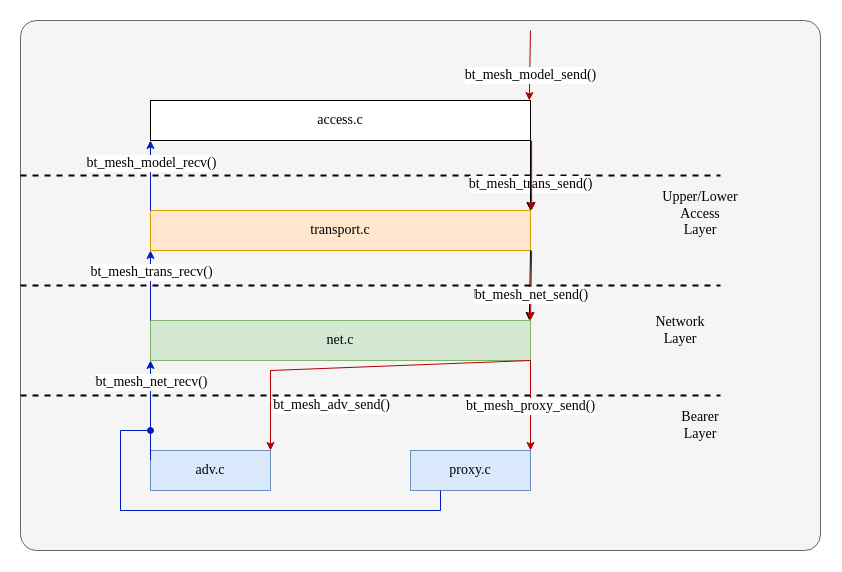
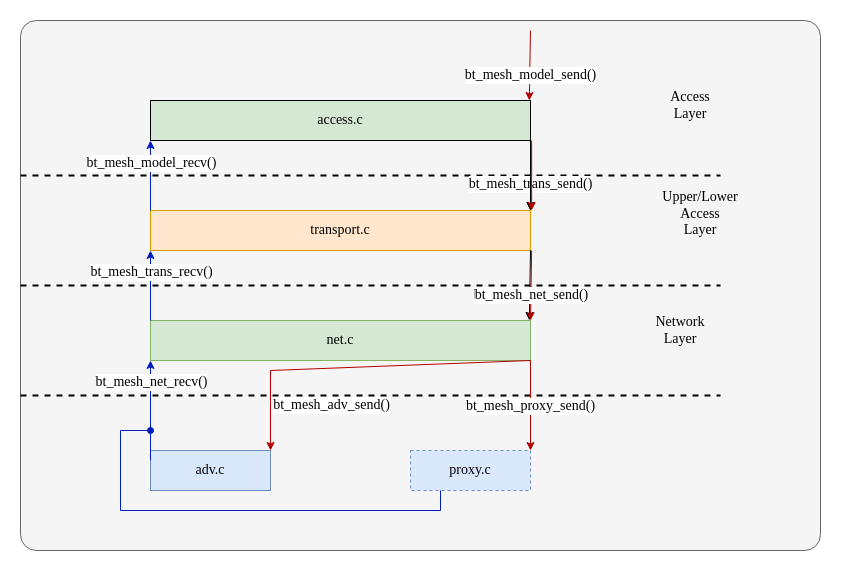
  <mxCell id="0" />
  <mxCell id="1" parent="0" />
  <mxCell id="2" value="" style="rounded=1;whiteSpace=wrap;html=1;arcSize=3;fillColor=#f5f5f5;fontColor=#333333;strokeColor=#666666;" vertex="1" parent="1"><mxGeometry x="20" y="20" width="800" height="530" as="geometry" /></mxCell>
  <mxCell id="3" value="" style="line;strokeWidth=2;html=1;dashed=1;" vertex="1" parent="1"><mxGeometry x="20" y="390" width="700" height="10" as="geometry" /></mxCell>
  <mxCell id="4" value="net.c" style="rounded=0;whiteSpace=wrap;html=1;fontSize=14;fontFamily=Lucida Console;fillColor=#d5e8d4;strokeColor=#82b366;" vertex="1" parent="1"><mxGeometry x="150" y="320" width="380" height="40" as="geometry" /></mxCell>
  <mxCell id="5" value="" style="line;strokeWidth=2;html=1;dashed=1;" vertex="1" parent="1"><mxGeometry x="20" y="280" width="700" height="10" as="geometry" /></mxCell>
  <mxCell id="6" value="transport.c" style="rounded=0;whiteSpace=wrap;html=1;fontSize=14;fontFamily=Lucida Console;fillColor=#ffe6cc;strokeColor=#d79b00;" vertex="1" parent="1"><mxGeometry x="150" y="210" width="380" height="40" as="geometry" /></mxCell>
  <mxCell id="7" value="" style="line;strokeWidth=2;html=1;dashed=1;" vertex="1" parent="1"><mxGeometry x="20" y="170" width="700" height="10" as="geometry" /></mxCell>
- <mxCell id="8" value="access.c" style="rounded=0;whiteSpace=wrap;html=1;fontSize=14;fontFamily=Lucida Console;" vertex="1" parent="1"><mxGeometry x="150" y="100" width="380" height="40" as="geometry" /></mxCell>
- <mxCell id="9" value="proxy.c" style="rounded=0;whiteSpace=wrap;html=1;fontSize=14;fontFamily=Lucida Console;fillColor=#dae8fc;strokeColor=#6c8ebf;" vertex="1" parent="1"><mxGeometry x="410" y="450" width="120" height="40" as="geometry" /></mxCell>
+ <mxCell id="8" value="access.c" style="rounded=0;whiteSpace=wrap;html=1;fontSize=14;fontFamily=Lucida Console;fillColor=#d5e8d4;" vertex="1" parent="1"><mxGeometry x="150" y="100" width="380" height="40" as="geometry" /></mxCell>
+ <mxCell id="9" value="proxy.c" style="rounded=0;whiteSpace=wrap;html=1;fontSize=14;fontFamily=Lucida Console;fillColor=#dae8fc;strokeColor=#6c8ebf;dashed=1;" vertex="1" parent="1"><mxGeometry x="410" y="450" width="120" height="40" as="geometry" /></mxCell>
  <mxCell id="10" value="adv.c" style="rounded=0;whiteSpace=wrap;html=1;fontSize=14;fontFamily=Lucida Console;fillColor=#dae8fc;strokeColor=#6c8ebf;" vertex="1" parent="1"><mxGeometry x="150" y="450" width="120" height="40" as="geometry" /></mxCell>
- <mxCell id="11" value="Bearer Layer" style="text;html=1;strokeColor=none;fillColor=none;align=center;verticalAlign=middle;whiteSpace=wrap;rounded=0;fontFamily=Lucida Console;fontSize=14;" vertex="1" parent="1"><mxGeometry x="670" y="410" width="60" height="30" as="geometry" /></mxCell>
  <mxCell id="12" value="Network&lt;br&gt;Layer" style="text;html=1;strokeColor=none;fillColor=none;align=center;verticalAlign=middle;whiteSpace=wrap;rounded=0;fontFamily=Lucida Console;fontSize=14;" vertex="1" parent="1"><mxGeometry x="650" y="315" width="60" height="30" as="geometry" /></mxCell>
  <mxCell id="13" value="&lt;br&gt;Upper/Lower Access Layer" style="text;html=1;strokeColor=none;fillColor=none;align=center;verticalAlign=middle;whiteSpace=wrap;rounded=0;fontFamily=Lucida Console;fontSize=14;" vertex="1" parent="1"><mxGeometry x="670" y="190" width="60" height="30" as="geometry" /></mxCell>
+ <mxCell id="14" value="Access Layer" style="text;html=1;strokeColor=none;fillColor=none;align=center;verticalAlign=middle;whiteSpace=wrap;rounded=0;fontFamily=Lucida Console;fontSize=14;" vertex="1" parent="1"><mxGeometry x="660" y="90" width="60" height="30" as="geometry" /></mxCell>
  <mxCell id="15" value="" style="endArrow=classic;html=1;rounded=0;fontFamily=Lucida Console;fontSize=14;exitX=1;exitY=1;exitDx=0;exitDy=0;entryX=1;entryY=0;entryDx=0;entryDy=0;" edge="1" parent="1" source="8" target="6"><mxGeometry relative="1" as="geometry"><mxPoint x="370" y="270" as="sourcePoint" /><mxPoint x="470" y="270" as="targetPoint" /></mxGeometry></mxCell>
  <mxCell id="16" value="bt_mesh_trans_send()" style="edgeLabel;resizable=0;html=1;align=center;verticalAlign=middle;fontFamily=Lucida Console;fontSize=14;" connectable="0" vertex="1" parent="15"><mxGeometry relative="1" as="geometry"><mxPoint y="8" as="offset" /></mxGeometry></mxCell>
  <mxCell id="17" value="" style="endArrow=classic;html=1;rounded=0;fontFamily=Lucida Console;fontSize=14;exitX=1;exitY=1;exitDx=0;exitDy=0;entryX=0.997;entryY=0;entryDx=0;entryDy=0;entryPerimeter=0;" edge="1" parent="1" source="6" target="4"><mxGeometry relative="1" as="geometry"><mxPoint x="529" y="260" as="sourcePoint" /><mxPoint x="529" y="310" as="targetPoint" /></mxGeometry></mxCell>
  <mxCell id="18" value="bt_mesh_net_send()" style="edgeLabel;resizable=0;html=1;align=center;verticalAlign=middle;fontFamily=Lucida Console;fontSize=14;" connectable="0" vertex="1" parent="17"><mxGeometry relative="1" as="geometry"><mxPoint y="10" as="offset" /></mxGeometry></mxCell>
  <mxCell id="19" value="" style="endArrow=classic;html=1;rounded=0;fontFamily=Lucida Console;fontSize=14;exitX=1;exitY=1;exitDx=0;exitDy=0;entryX=1;entryY=0;entryDx=0;entryDy=0;fillColor=#e51400;strokeColor=#B20000;" edge="1" parent="1" source="4" target="9"><mxGeometry relative="1" as="geometry"><mxPoint x="530" y="360" as="sourcePoint" /><mxPoint x="528.86" y="430" as="targetPoint" /></mxGeometry></mxCell>
  <mxCell id="20" value="bt_mesh_proxy_send()" style="edgeLabel;resizable=0;html=1;align=center;verticalAlign=middle;fontFamily=Lucida Console;fontSize=14;" connectable="0" vertex="1" parent="19"><mxGeometry relative="1" as="geometry" /></mxCell>
  <mxCell id="21" value="" style="endArrow=classic;html=1;rounded=0;fontFamily=Lucida Console;fontSize=14;exitX=1;exitY=1;exitDx=0;exitDy=0;entryX=1;entryY=0;entryDx=0;entryDy=0;fillColor=#0050ef;strokeColor=#001DBC;" edge="1" parent="1"><mxGeometry relative="1" as="geometry"><mxPoint x="150" y="210" as="sourcePoint" /><mxPoint x="150" y="140" as="targetPoint" /></mxGeometry></mxCell>
  <mxCell id="22" value="bt_mesh_model_recv()" style="edgeLabel;resizable=0;html=1;align=center;verticalAlign=middle;fontFamily=Lucida Console;fontSize=14;" connectable="0" vertex="1" parent="21"><mxGeometry relative="1" as="geometry"><mxPoint y="-13" as="offset" /></mxGeometry></mxCell>
  <mxCell id="23" value="" style="endArrow=classic;html=1;rounded=0;fontFamily=Lucida Console;fontSize=14;exitX=1;exitY=1;exitDx=0;exitDy=0;entryX=1;entryY=0;entryDx=0;entryDy=0;fillColor=#0050ef;strokeColor=#001DBC;" edge="1" parent="1"><mxGeometry relative="1" as="geometry"><mxPoint x="150" y="320" as="sourcePoint" /><mxPoint x="150" y="250" as="targetPoint" /></mxGeometry></mxCell>
  <mxCell id="24" value="bt_mesh_trans_recv()" style="edgeLabel;resizable=0;html=1;align=center;verticalAlign=middle;fontFamily=Lucida Console;fontSize=14;" connectable="0" vertex="1" parent="23"><mxGeometry relative="1" as="geometry"><mxPoint y="-14" as="offset" /></mxGeometry></mxCell>
  <mxCell id="25" value="" style="endArrow=classic;html=1;rounded=0;fontFamily=Lucida Console;fontSize=14;exitX=0;exitY=0.25;exitDx=0;exitDy=0;entryX=0;entryY=1;entryDx=0;entryDy=0;fillColor=#0050ef;strokeColor=#001DBC;" edge="1" parent="1" source="10" target="4"><mxGeometry relative="1" as="geometry"><mxPoint x="150" y="430" as="sourcePoint" /><mxPoint x="150" y="370" as="targetPoint" /></mxGeometry></mxCell>
  <mxCell id="26" value="bt_mesh_net_recv()" style="edgeLabel;resizable=0;html=1;align=center;verticalAlign=middle;fontFamily=Lucida Console;fontSize=14;" connectable="0" vertex="1" parent="25"><mxGeometry relative="1" as="geometry"><mxPoint y="-29" as="offset" /></mxGeometry></mxCell>
  <mxCell id="27" value="" style="endArrow=classic;html=1;rounded=0;fontFamily=Lucida Console;fontSize=14;exitX=1;exitY=1;exitDx=0;exitDy=0;entryX=1;entryY=0;entryDx=0;entryDy=0;" edge="1" parent="1"><mxGeometry relative="1" as="geometry"><mxPoint x="530" y="140" as="sourcePoint" /><mxPoint x="530" y="210" as="targetPoint" /></mxGeometry></mxCell>
  <mxCell id="28" value="" style="endArrow=classic;html=1;rounded=0;fontFamily=Lucida Console;fontSize=14;exitX=1;exitY=1;exitDx=0;exitDy=0;entryX=1;entryY=0;entryDx=0;entryDy=0;fillColor=#e51400;strokeColor=#B20000;" edge="1" parent="1" source="4" target="10"><mxGeometry relative="1" as="geometry"><mxPoint x="481.82" y="350" as="sourcePoint" /><mxPoint x="220" y="440" as="targetPoint" /><Array as="points"><mxPoint x="270" y="370" /><mxPoint x="270" y="400" /></Array></mxGeometry></mxCell>
  <mxCell id="29" value="bt_mesh_adv_send()" style="edgeLabel;resizable=0;html=1;align=center;verticalAlign=middle;fontFamily=Lucida Console;fontSize=14;" connectable="0" vertex="1" parent="28"><mxGeometry relative="1" as="geometry"><mxPoint x="-30" y="38" as="offset" /></mxGeometry></mxCell>
  <mxCell id="30" value="" style="endArrow=oval;html=1;rounded=0;fontFamily=Lucida Console;fontSize=14;exitX=0.25;exitY=1;exitDx=0;exitDy=0;endFill=1;fillColor=#0050ef;strokeColor=#001DBC;" edge="1" parent="1" source="9"><mxGeometry width="50" height="50" relative="1" as="geometry"><mxPoint x="400" y="300" as="sourcePoint" /><mxPoint x="150" y="430" as="targetPoint" /><Array as="points"><mxPoint x="440" y="510" /><mxPoint x="120" y="510" /><mxPoint x="120" y="430" /></Array></mxGeometry></mxCell>
  <mxCell id="31" value="" style="endArrow=classic;html=1;rounded=0;fontFamily=Lucida Console;fontSize=14;exitX=1;exitY=1;exitDx=0;exitDy=0;entryX=1;entryY=0;entryDx=0;entryDy=0;fillColor=#e51400;strokeColor=#B20000;" edge="1" parent="1"><mxGeometry relative="1" as="geometry"><mxPoint x="531.14" y="140" as="sourcePoint" /><mxPoint x="531.14" y="210" as="targetPoint" /></mxGeometry></mxCell>
  <mxCell id="32" value="" style="endArrow=classic;html=1;rounded=0;fontFamily=Lucida Console;fontSize=14;exitX=1;exitY=1;exitDx=0;exitDy=0;entryX=0.997;entryY=0;entryDx=0;entryDy=0;entryPerimeter=0;fillColor=#e51400;strokeColor=#B20000;" edge="1" parent="1"><mxGeometry relative="1" as="geometry"><mxPoint x="531.14" y="250" as="sourcePoint" /><mxPoint x="530" y="320" as="targetPoint" /></mxGeometry></mxCell>
  <mxCell id="33" value="bt_mesh_net_send()" style="edgeLabel;resizable=0;html=1;align=center;verticalAlign=middle;fontFamily=Lucida Console;fontSize=14;" connectable="0" vertex="1" parent="32"><mxGeometry relative="1" as="geometry"><mxPoint y="10" as="offset" /></mxGeometry></mxCell>
  <mxCell id="34" value="" style="endArrow=classic;html=1;rounded=0;fontFamily=Lucida Console;fontSize=14;exitX=1;exitY=1;exitDx=0;exitDy=0;entryX=0.997;entryY=0;entryDx=0;entryDy=0;entryPerimeter=0;fillColor=#e51400;strokeColor=#B20000;" edge="1" parent="1"><mxGeometry relative="1" as="geometry"><mxPoint x="529.96" y="30" as="sourcePoint" /><mxPoint x="528.82" y="100" as="targetPoint" /></mxGeometry></mxCell>
  <mxCell id="35" value="bt_mesh_model_send()" style="edgeLabel;resizable=0;html=1;align=center;verticalAlign=middle;fontFamily=Lucida Console;fontSize=14;" connectable="0" vertex="1" parent="34"><mxGeometry relative="1" as="geometry"><mxPoint y="10" as="offset" /></mxGeometry></mxCell>
